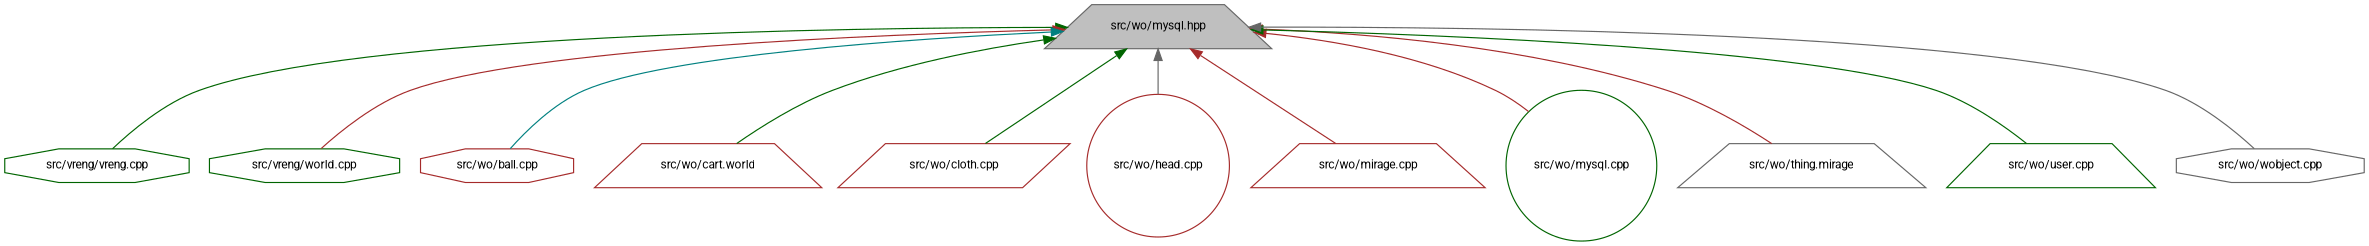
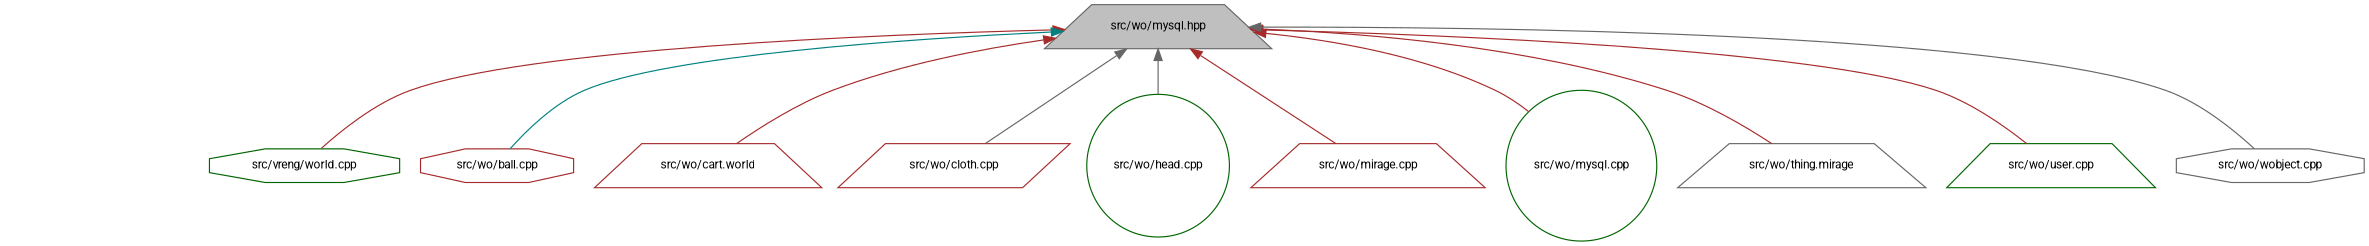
  digraph {
    fontname=Roboto
    node [color=brown fontname=Roboto fontsize=10 shape=trapezium]
    edge [color=brown dir=back fontname=Roboto fontsize=10 labelfontname=FreeSans labelfontsize=10 style=solid]
    n1 [color=gray40 fillcolor=grey75 fontcolor=black height=0.2 label="src/wo/mysql.hpp" style=filled width=0.4]
-   n2 [color=darkgreen height=0.2 label="src/vreng/vreng.cpp" shape=octagon width=0.4]
    n3 [color=darkgreen height=0.2 label="src/vreng/world.cpp" shape=octagon width=0.4]
    n4 [height=0.2 label="src/wo/ball.cpp" shape=octagon width=0.4]
    n5 [height=0.2 label="src/wo/cart.world" width=0.4]
    n6 [height=0.2 label="src/wo/cloth.cpp" shape=parallelogram width=0.4]
-   n7 [height=0.2 label="src/wo/head.cpp" shape=circle width=0.4]
+   n7 [color=darkgreen height=0.2 label="src/wo/head.cpp" shape=circle width=0.4]
    n8 [height=0.2 label="src/wo/mirage.cpp" width=0.4]
    n9 [color=darkgreen height=0.2 label="src/wo/mysql.cpp" shape=circle width=0.4]
    n10 [color=gray40 height=0.2 label="src/wo/thing.mirage" width=0.4]
    n11 [color=darkgreen height=0.2 label="src/wo/user.cpp" width=0.4]
    n12 [color=gray40 height=0.2 label="src/wo/wobject.cpp" shape=octagon width=0.4]
-   n1 -> n2 [color=darkgreen]
    n1 -> n3
    n1 -> n4 [color=teal]
-   n1 -> n5 [color=darkgreen]
-   n1 -> n6 [color=darkgreen]
+   n1 -> n5
+   n1 -> n6 [color=gray40]
    n1 -> n7 [color=gray40]
    n1 -> n8
    n1 -> n9
    n1 -> n10
-   n1 -> n11 [color=darkgreen]
+   n1 -> n11
    n1 -> n12 [color=gray40]
  }
